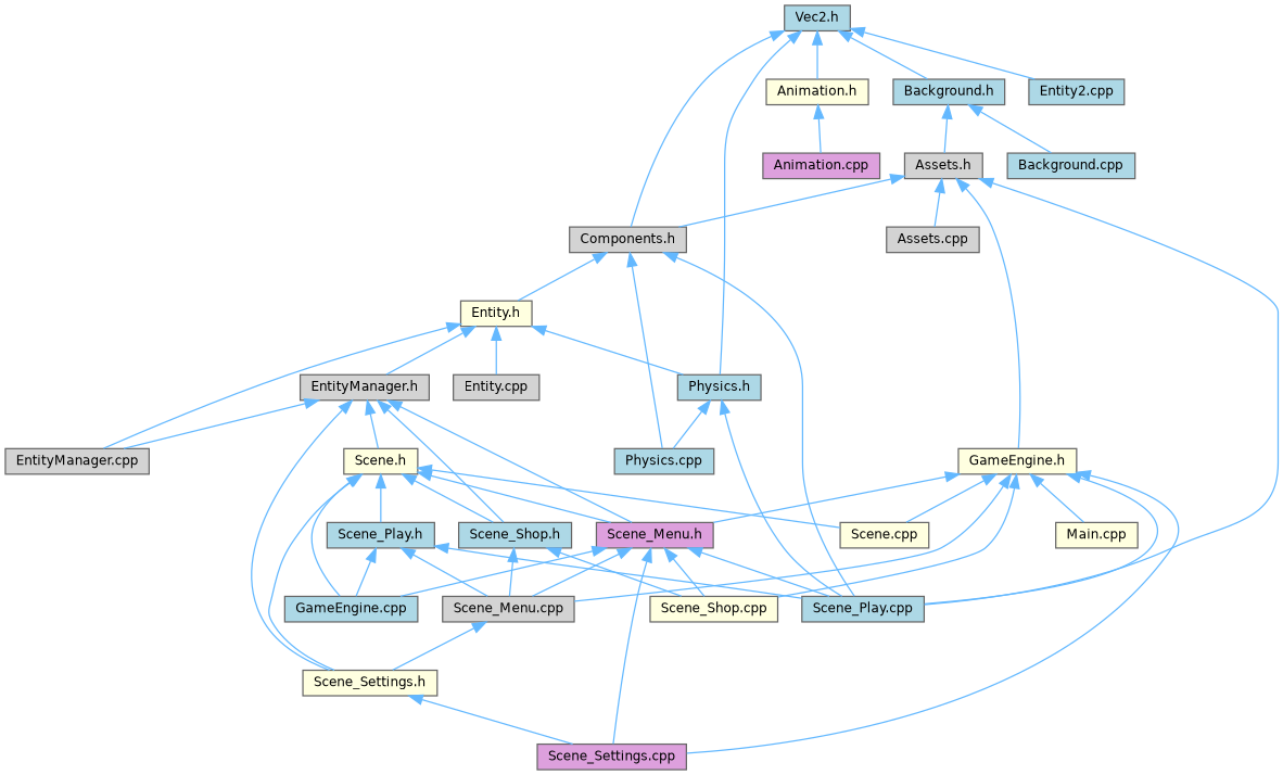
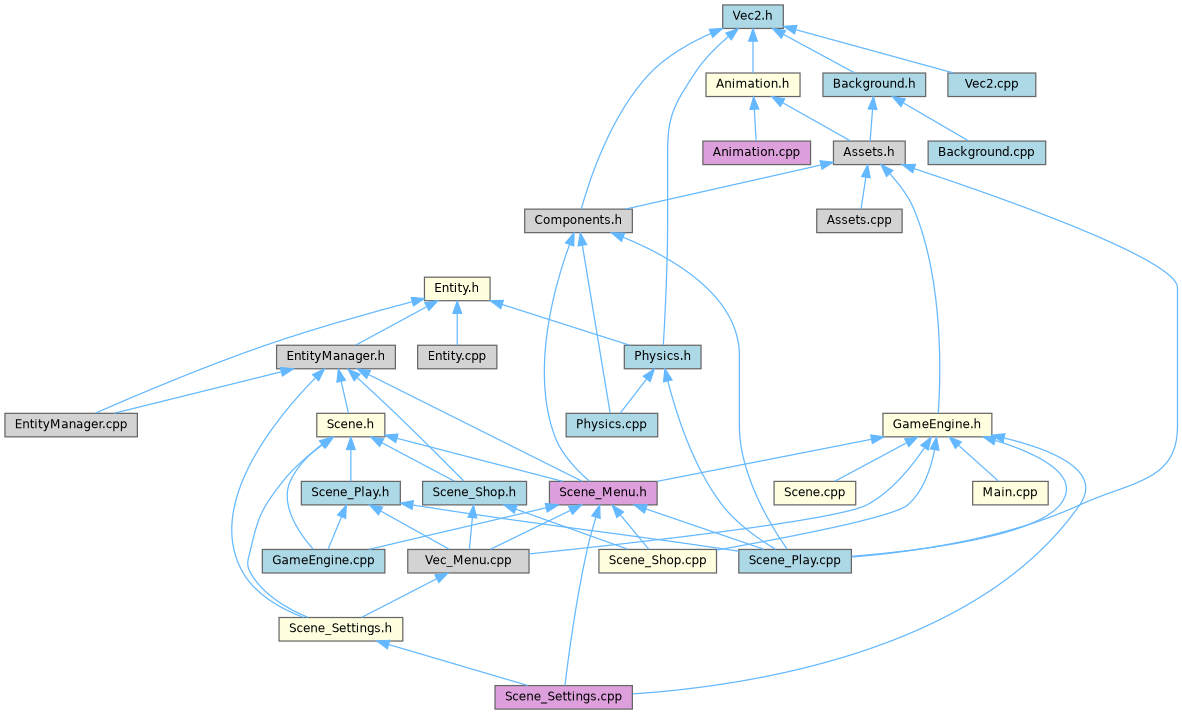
  digraph {
    node [color=grey40 fillcolor=lightblue fontname=Helvetica fontsize=10 shape=box style=filled]
    edge [color=steelblue1 dir=back fontname=Helvetica fontsize=10 labelfontname=Helvetica labelfontsize=10 style=solid]
    n1 [color=gray40 fontcolor=black height=0.2 label="Vec2.h" width=0.4]
    n2 [fillcolor=lightyellow height=0.2 label="Animation.h" width=0.4]
    n3 [fillcolor=lightgrey height=0.2 label="Components.h" width=0.4]
    n4 [height=0.2 label="Physics.h" width=0.4]
    n5 [height=0.2 label="Background.h" width=0.4]
-   n6 [height=0.2 label="Entity2.cpp" width=0.4]
+   n6 [height=0.2 label="Vec2.cpp" width=0.4]
    n7 [fillcolor=plum height=0.2 label="Animation.cpp" width=0.4]
    n8 [fillcolor=lightgrey height=0.2 label="Assets.h" width=0.4]
    n9 [height=0.2 label="Scene_Play.cpp" width=0.4]
    n10 [fillcolor=lightyellow height=0.2 label="Entity.h" width=0.4]
    n11 [height=0.2 label="Physics.cpp" width=0.4]
    n12 [height=0.2 label="Background.cpp" width=0.4]
    n13 [fillcolor=lightgrey height=0.2 label="Assets.cpp" width=0.4]
    n14 [fillcolor=lightyellow height=0.2 label="GameEngine.h" width=0.4]
    n15 [fillcolor=plum height=0.2 label="Scene_Menu.h" width=0.4]
    n16 [fillcolor=lightyellow height=0.2 label="Scene.cpp" width=0.4]
-   n17 [fillcolor=lightgrey height=0.2 label="Scene_Menu.cpp" width=0.4]
+   n17 [fillcolor=lightgrey height=0.2 label="Vec_Menu.cpp" width=0.4]
    n18 [fillcolor=plum height=0.2 label="Scene_Settings.cpp" width=0.4]
    n19 [fillcolor=lightyellow height=0.2 label="Scene_Shop.cpp" width=0.4]
    n20 [fillcolor=lightyellow height=0.2 label="Main.cpp" width=0.4]
    n21 [fillcolor=lightgrey height=0.2 label="Entity.cpp" width=0.4]
    n22 [fillcolor=lightgrey height=0.2 label="EntityManager.cpp" width=0.4]
    n23 [fillcolor=lightgrey height=0.2 label="EntityManager.h" width=0.4]
    n24 [fillcolor=lightyellow height=0.2 label="Scene.h" width=0.4]
    n25 [fillcolor=lightyellow height=0.2 label="Scene_Settings.h" width=0.4]
    n26 [height=0.2 label="Scene_Shop.h" width=0.4]
    n27 [height=0.2 label="GameEngine.cpp" width=0.4]
    n28 [height=0.2 label="Scene_Play.h" width=0.4]
    n1 -> n2
    n1 -> n3
    n1 -> n4
    n1 -> n5
    n1 -> n6
    n2 -> n7
+   n2 -> n8
    n3 -> n9
-   n3 -> n10
+   n3 -> n15
    n3 -> n11
    n4 -> n9
    n4 -> n11
    n5 -> n8
    n5 -> n12
    n8 -> n3
    n8 -> n9
    n8 -> n13
    n8 -> n14
    n10 -> n4
    n10 -> n21
    n10 -> n22
    n10 -> n23
    n14 -> n9
    n14 -> n15
    n14 -> n16
    n14 -> n17
    n14 -> n18
    n14 -> n19
    n14 -> n20
    n15 -> n9
    n15 -> n17
    n15 -> n18
    n15 -> n19
    n15 -> n27
    n17 -> n25
    n23 -> n15
    n23 -> n22
    n23 -> n24
    n23 -> n25
    n23 -> n26
    n24 -> n15
-   n24 -> n16
    n24 -> n25
    n24 -> n26
    n24 -> n27
    n24 -> n28
    n25 -> n18
    n26 -> n17
    n26 -> n19
    n28 -> n9
    n28 -> n17
    n28 -> n27
  }
